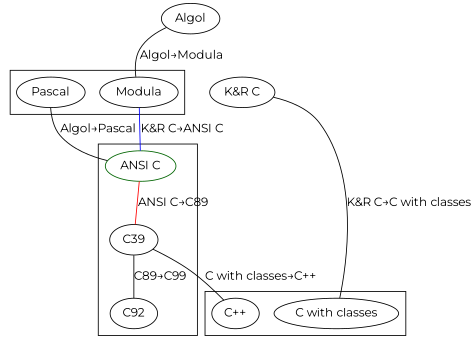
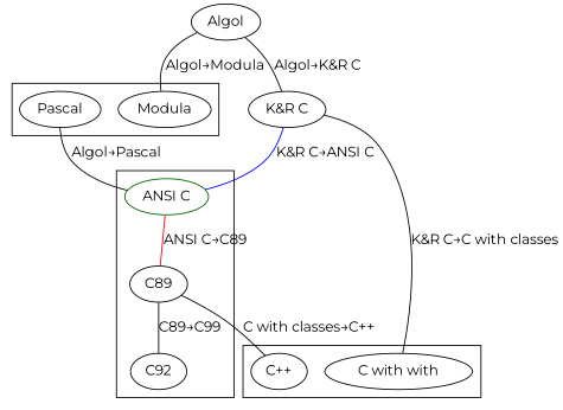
  graph {
    fontname=Montserrat
    rankdir=TP
    node [color="#000000" fontname=Montserrat]
    edge [color=black fontname=Montserrat]
-   n1 [label=C39]
+   n1 [label=C89]
    n2 [color=darkgreen label="ANSI C"]
    n3 [label=C92]
    n4 [label=Pascal]
    n5 [label=Modula]
    n6 [label="C++"]
-   n7 [label="C with classes"]
+   n7 [label="C with with"]
    n8 [label="K&R C"]
    n9 [label=Algol]
    subgraph cluster_1 {
      n1
      n2
      n3
    }
    subgraph cluster_2 {
      n4
      n5
    }
    subgraph cluster_3 {
      n6
      n7
    }
    n1 -- n3 [label="C89&rarr;C99"]
    n1 -- n6 [label="C with classes&rarr;C++"]
    n2 -- n1 [color=red label="ANSI C&rarr;C89"]
    n2 -- n4 [label="Algol&rarr;Pascal"]
-   n5 -- n2 [color=blue label="K&R C&rarr;ANSI C"]
+   n8 -- n2 [color=blue label="K&R C&rarr;ANSI C"]
    n8 -- n7 [label="K&R C&rarr;C with classes"]
    n9 -- n5 [label="Algol&rarr;Modula"]
+   n9 -- n8 [label="Algol&rarr;K&R C"]
  }
